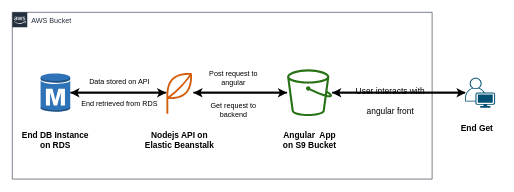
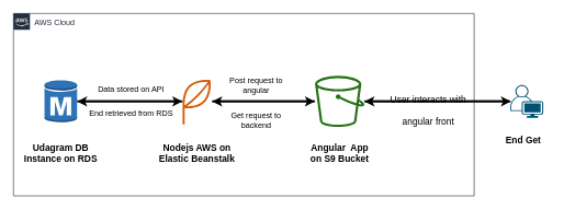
  <mxCell id="0" />
  <mxCell id="1" parent="0" />
- <mxCell id="2" value="AWS Bucket" style="points=[[0,0],[0.25,0],[0.5,0],[0.75,0],[1,0],[1,0.25],[1,0.5],[1,0.75],[1,1],[0.75,1],[0.5,1],[0.25,1],[0,1],[0,0.75],[0,0.5],[0,0.25]];outlineConnect=0;gradientColor=none;html=1;whiteSpace=wrap;fontSize=12;fontStyle=0;shape=mxgraph.aws4.group;grIcon=mxgraph.aws4.group_aws_cloud_alt;strokeColor=#232F3E;fillColor=none;verticalAlign=top;align=left;spacingLeft=30;fontColor=#232F3E;dashed=0;labelBackgroundColor=#ffffff;container=1;pointerEvents=0;collapsible=0;recursiveResize=0;" parent="1" vertex="1"><mxGeometry x="20" y="20" width="700" height="278" as="geometry" /></mxCell>
+ <mxCell id="2" value="AWS Cloud" style="points=[[0,0],[0.25,0],[0.5,0],[0.75,0],[1,0],[1,0.25],[1,0.5],[1,0.75],[1,1],[0.75,1],[0.5,1],[0.25,1],[0,1],[0,0.75],[0,0.5],[0,0.25]];outlineConnect=0;gradientColor=none;html=1;whiteSpace=wrap;fontSize=12;fontStyle=0;shape=mxgraph.aws4.group;grIcon=mxgraph.aws4.group_aws_cloud_alt;strokeColor=#232F3E;fillColor=none;verticalAlign=top;align=left;spacingLeft=30;fontColor=#232F3E;dashed=0;labelBackgroundColor=#ffffff;container=1;pointerEvents=0;collapsible=0;recursiveResize=0;" parent="1" vertex="1"><mxGeometry x="20" y="20" width="700" height="278" as="geometry" /></mxCell>
  <mxCell id="3" style="edgeStyle=orthogonalEdgeStyle;rounded=0;orthogonalLoop=1;jettySize=auto;html=1;strokeWidth=3;" parent="2" source="12" target="9" edge="1"><mxGeometry relative="1" as="geometry" /></mxCell>
  <mxCell id="4" style="edgeStyle=orthogonalEdgeStyle;rounded=0;orthogonalLoop=1;jettySize=auto;html=1;strokeWidth=3;" parent="2" source="9" target="19" edge="1"><mxGeometry relative="1" as="geometry" /></mxCell>
  <mxCell id="5" style="edgeStyle=orthogonalEdgeStyle;rounded=0;orthogonalLoop=1;jettySize=auto;html=1;strokeWidth=3;" parent="2" source="9" target="12" edge="1"><mxGeometry relative="1" as="geometry" /></mxCell>
  <mxCell id="6" style="edgeStyle=orthogonalEdgeStyle;rounded=0;orthogonalLoop=1;jettySize=auto;html=1;strokeWidth=3;" parent="2" source="19" target="9" edge="1"><mxGeometry relative="1" as="geometry" /></mxCell>
  <mxCell id="7" value="User interacts with&lt;br&gt;&lt;br&gt;angular front" style="text;strokeColor=none;align=center;fillColor=none;html=1;verticalAlign=middle;whiteSpace=wrap;rounded=0;fontSize=14;spacing=6;strokeWidth=3;" parent="2" vertex="1"><mxGeometry x="566.34" y="133" width="128.66" height="30" as="geometry" /></mxCell>
  <mxCell id="8" value="" style="group" parent="2" vertex="1" connectable="0"><mxGeometry x="227.4" y="99" width="113.78" height="129" as="geometry" /></mxCell>
  <mxCell id="9" value="" style="sketch=0;outlineConnect=0;fontColor=#232F3E;gradientColor=none;fillColor=#D45B07;strokeColor=none;dashed=0;verticalLabelPosition=bottom;verticalAlign=top;align=center;html=1;fontSize=12;fontStyle=0;aspect=fixed;pointerEvents=1;shape=mxgraph.aws4.application;" parent="8" vertex="1"><mxGeometry x="29.28" width="45.21" height="70" as="geometry" /></mxCell>
- <mxCell id="10" value="Nodejs API on Elastic Beanstalk" style="text;strokeColor=none;align=center;fillColor=none;html=1;verticalAlign=middle;whiteSpace=wrap;rounded=0;fontStyle=1;fontSize=14;" parent="8" vertex="1"><mxGeometry x="-10" y="99" width="123.78" height="30" as="geometry" /></mxCell>
+ <mxCell id="10" value="Nodejs AWS on Elastic Beanstalk" style="text;strokeColor=none;align=center;fillColor=none;html=1;verticalAlign=middle;whiteSpace=wrap;rounded=0;fontStyle=1;fontSize=14;" parent="8" vertex="1"><mxGeometry x="-10" y="99" width="123.78" height="30" as="geometry" /></mxCell>
  <mxCell id="11" value="" style="group" parent="2" vertex="1" connectable="0"><mxGeometry x="443.78" y="95" width="103.78" height="113" as="geometry" /></mxCell>
  <mxCell id="12" value="" style="outlineConnect=0;fontColor=#232F3E;gradientColor=none;fillColor=#277116;strokeColor=none;dashed=0;verticalLabelPosition=bottom;verticalAlign=top;align=center;html=1;fontSize=12;fontStyle=0;aspect=fixed;pointerEvents=1;shape=mxgraph.aws4.bucket;labelBackgroundColor=#ffffff;" parent="11" vertex="1"><mxGeometry x="14.39" width="75" height="78" as="geometry" /></mxCell>
  <mxCell id="13" value="Angular&amp;nbsp; App on S9 Bucket" style="text;strokeColor=none;align=center;fillColor=none;html=1;verticalAlign=middle;whiteSpace=wrap;rounded=0;fontStyle=1;fontSize=14;" parent="11" vertex="1"><mxGeometry y="103" width="103.78" height="30" as="geometry" /></mxCell>
  <mxCell id="14" value="Post request to angular" style="text;strokeColor=none;align=center;fillColor=none;html=1;verticalAlign=middle;whiteSpace=wrap;rounded=0;" parent="2" vertex="1"><mxGeometry x="316.61" y="95" width="103.78" height="30" as="geometry" /></mxCell>
  <mxCell id="15" value="Get request to backend" style="text;strokeColor=none;align=center;fillColor=none;html=1;verticalAlign=middle;whiteSpace=wrap;rounded=0;" parent="2" vertex="1"><mxGeometry x="316.61" y="148" width="103.78" height="30" as="geometry" /></mxCell>
  <mxCell id="16" value="Data stored on API" style="text;strokeColor=none;align=center;fillColor=none;html=1;verticalAlign=middle;whiteSpace=wrap;rounded=0;" parent="2" vertex="1"><mxGeometry x="123.78" y="101" width="110" height="30" as="geometry" /></mxCell>
  <mxCell id="17" value="End retrieved from RDS" style="text;strokeColor=none;align=center;fillColor=none;html=1;verticalAlign=middle;whiteSpace=wrap;rounded=0;" parent="2" vertex="1"><mxGeometry x="103.78" y="136.5" width="150" height="30" as="geometry" /></mxCell>
  <mxCell id="18" value="" style="group" parent="2" vertex="1" connectable="0"><mxGeometry x="20.0" y="101" width="110" height="107" as="geometry" /></mxCell>
  <mxCell id="19" value="" style="outlineConnect=0;dashed=0;verticalLabelPosition=bottom;verticalAlign=top;align=center;html=1;shape=mxgraph.aws3.rds_db_instance;fillColor=#2E73B8;gradientColor=none;" parent="18" vertex="1"><mxGeometry x="27.14" width="49.5" height="66" as="geometry" /></mxCell>
- <mxCell id="20" value="End DB Instance on RDS" style="text;strokeColor=none;align=center;fillColor=none;html=1;verticalAlign=middle;whiteSpace=wrap;rounded=0;fontStyle=1;fontSize=14;" parent="18" vertex="1"><mxGeometry x="-6.22" y="97" width="116.22" height="30" as="geometry" /></mxCell>
+ <mxCell id="20" value="Udagram DB Instance on RDS" style="text;strokeColor=none;align=center;fillColor=none;html=1;verticalAlign=middle;whiteSpace=wrap;rounded=0;fontStyle=1;fontSize=14;" parent="18" vertex="1"><mxGeometry x="-6.22" y="97" width="116.22" height="30" as="geometry" /></mxCell>
  <mxCell id="21" style="edgeStyle=orthogonalEdgeStyle;rounded=0;orthogonalLoop=1;jettySize=auto;html=1;strokeWidth=3;" parent="1" source="24" target="12" edge="1"><mxGeometry relative="1" as="geometry" /></mxCell>
  <mxCell id="22" style="edgeStyle=orthogonalEdgeStyle;rounded=0;orthogonalLoop=1;jettySize=auto;html=1;entryX=0.02;entryY=0.5;entryDx=0;entryDy=0;entryPerimeter=0;strokeWidth=3;" parent="1" source="12" target="24" edge="1"><mxGeometry relative="1" as="geometry" /></mxCell>
  <mxCell id="23" value="" style="group;fontSize=14;" parent="1" vertex="1" connectable="0"><mxGeometry x="765" y="129" width="70" height="99" as="geometry" /></mxCell>
  <mxCell id="24" value="" style="points=[[0.35,0,0],[0.98,0.51,0],[1,0.71,0],[0.67,1,0],[0,0.795,0],[0,0.65,0]];verticalLabelPosition=bottom;sketch=0;html=1;verticalAlign=top;aspect=fixed;align=center;pointerEvents=1;shape=mxgraph.cisco19.user;fillColor=#005073;strokeColor=none;" parent="23" vertex="1"><mxGeometry x="10" width="50" height="50" as="geometry" /></mxCell>
  <mxCell id="25" value="End Get" style="text;strokeColor=none;align=center;fillColor=none;html=1;verticalAlign=middle;whiteSpace=wrap;rounded=0;fontSize=14;fontStyle=1" parent="23" vertex="1"><mxGeometry x="-10" y="69" width="80" height="30" as="geometry" /></mxCell>
